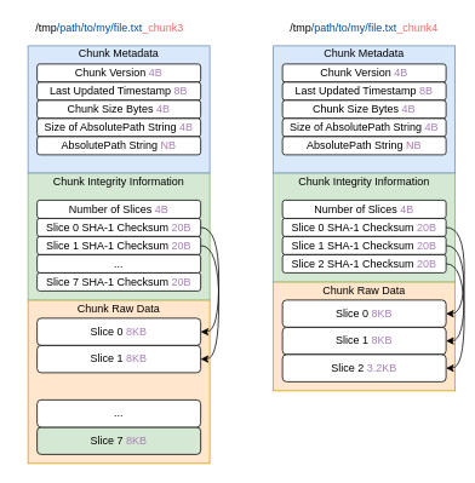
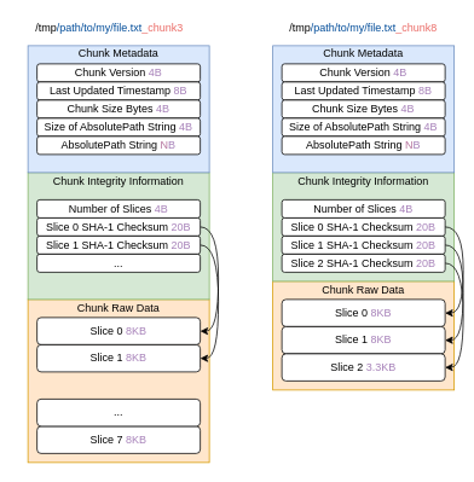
  <mxCell id="0" />
  <mxCell id="1" parent="0" />
  <mxCell id="2" value="" style="rounded=0;whiteSpace=wrap;html=1;fillColor=#ffe6cc;strokeColor=#d79b00;" parent="1" vertex="1"><mxGeometry x="30" y="330" width="200" height="180" as="geometry" /></mxCell>
  <mxCell id="3" value="" style="rounded=0;whiteSpace=wrap;html=1;fillColor=#d5e8d4;strokeColor=#82b366;" parent="1" vertex="1"><mxGeometry x="30" y="190" width="200" height="140" as="geometry" /></mxCell>
  <mxCell id="4" value="" style="rounded=0;whiteSpace=wrap;html=1;fillColor=#dae8fc;strokeColor=#6c8ebf;" parent="1" vertex="1"><mxGeometry x="30" y="50" width="200" height="140" as="geometry" /></mxCell>
  <mxCell id="5" value="Chunk Raw Data" style="text;html=1;strokeColor=none;fillColor=none;align=center;verticalAlign=middle;whiteSpace=wrap;rounded=0;" parent="1" vertex="1"><mxGeometry x="30" y="330" width="200" height="20" as="geometry" /></mxCell>
  <mxCell id="6" value="Chunk Integrity Information" style="text;html=1;strokeColor=none;fillColor=none;align=center;verticalAlign=middle;whiteSpace=wrap;rounded=0;" parent="1" vertex="1"><mxGeometry x="30" y="190" width="200" height="20" as="geometry" /></mxCell>
  <mxCell id="7" value="Chunk Metadata" style="text;html=1;strokeColor=none;fillColor=none;align=center;verticalAlign=middle;whiteSpace=wrap;rounded=0;" parent="1" vertex="1"><mxGeometry x="30" y="50" width="200" height="15" as="geometry" /></mxCell>
  <mxCell id="8" value="Slice 0 &lt;font color=&quot;#a680b8&quot;&gt;8KB&lt;/font&gt;" style="rounded=1;whiteSpace=wrap;html=1;" parent="1" vertex="1"><mxGeometry x="40" y="350" width="180" height="30" as="geometry" /></mxCell>
  <mxCell id="9" value="Slice 1 &lt;font color=&quot;#a680b8&quot;&gt;8KB&lt;/font&gt;" style="rounded=1;whiteSpace=wrap;html=1;" parent="1" vertex="1"><mxGeometry x="40" y="380" width="180" height="30" as="geometry" /></mxCell>
- <mxCell id="10" value="Slice 7 &lt;font color=&quot;#a680b8&quot;&gt;8KB&lt;/font&gt;" style="rounded=1;whiteSpace=wrap;html=1;fillColor=#d5e8d4;" parent="1" vertex="1"><mxGeometry x="40" y="470" width="180" height="30" as="geometry" /></mxCell>
+ <mxCell id="10" value="Slice 7 &lt;font color=&quot;#a680b8&quot;&gt;8KB&lt;/font&gt;" style="rounded=1;whiteSpace=wrap;html=1;" parent="1" vertex="1"><mxGeometry x="40" y="470" width="180" height="30" as="geometry" /></mxCell>
  <mxCell id="11" value="..." style="rounded=1;whiteSpace=wrap;html=1;" parent="1" vertex="1"><mxGeometry x="40" y="440" width="180" height="30" as="geometry" /></mxCell>
  <mxCell id="12" style="edgeStyle=orthogonalEdgeStyle;rounded=0;orthogonalLoop=1;jettySize=auto;html=1;exitX=1;exitY=0.5;exitDx=0;exitDy=0;entryX=1;entryY=0.5;entryDx=0;entryDy=0;curved=1;" parent="1" source="13" target="8" edge="1"><mxGeometry relative="1" as="geometry" /></mxCell>
  <mxCell id="13" value="Slice 0 SHA-1 Checksum &lt;font color=&quot;#a680b8&quot;&gt;20B&lt;/font&gt;" style="rounded=1;whiteSpace=wrap;html=1;" parent="1" vertex="1"><mxGeometry x="40" y="240" width="180" height="20" as="geometry" /></mxCell>
  <mxCell id="14" style="edgeStyle=orthogonalEdgeStyle;curved=1;rounded=0;orthogonalLoop=1;jettySize=auto;html=1;exitX=1;exitY=0.5;exitDx=0;exitDy=0;entryX=1;entryY=0.5;entryDx=0;entryDy=0;" parent="1" source="15" target="9" edge="1"><mxGeometry relative="1" as="geometry" /></mxCell>
  <mxCell id="15" value="Slice 1 SHA-1 Checksum&amp;nbsp;&lt;span style=&quot;color: rgb(166 , 128 , 184)&quot;&gt;20B&lt;/span&gt;" style="rounded=1;whiteSpace=wrap;html=1;" parent="1" vertex="1"><mxGeometry x="40" y="260" width="180" height="20" as="geometry" /></mxCell>
- <mxCell id="16" value="Slice 7 SHA-1 Checksum&amp;nbsp;&lt;span style=&quot;color: rgb(166 , 128 , 184)&quot;&gt;20B&lt;/span&gt;" style="rounded=1;whiteSpace=wrap;html=1;" parent="1" vertex="1"><mxGeometry x="40" y="300" width="180" height="20" as="geometry" /></mxCell>
  <mxCell id="17" value="..." style="rounded=1;whiteSpace=wrap;html=1;" parent="1" vertex="1"><mxGeometry x="40" y="280" width="180" height="20" as="geometry" /></mxCell>
  <mxCell id="18" value="Chunk Version&amp;nbsp;&lt;span style=&quot;color: rgb(166 , 128 , 184)&quot;&gt;4B&lt;/span&gt;" style="rounded=1;whiteSpace=wrap;html=1;" parent="1" vertex="1"><mxGeometry x="40" y="70" width="180" height="20" as="geometry" /></mxCell>
  <mxCell id="19" value="Last Updated Timestamp&amp;nbsp;&lt;span style=&quot;color: rgb(166 , 128 , 184)&quot;&gt;8B&lt;/span&gt;" style="rounded=1;whiteSpace=wrap;html=1;" parent="1" vertex="1"><mxGeometry x="40" y="90" width="180" height="20" as="geometry" /></mxCell>
  <mxCell id="20" value="/tmp&lt;font color=&quot;#004c99&quot;&gt;/path/to/my/file.txt&lt;/font&gt;&lt;font color=&quot;#ea6b66&quot;&gt;_chunk3&lt;/font&gt;" style="text;html=1;strokeColor=none;fillColor=none;align=center;verticalAlign=middle;whiteSpace=wrap;rounded=0;" parent="1" vertex="1"><mxGeometry x="20" y="20" width="200" height="20" as="geometry" /></mxCell>
  <mxCell id="21" value="Number of Slices&amp;nbsp;&lt;span style=&quot;color: rgb(166 , 128 , 184)&quot;&gt;4B&lt;/span&gt;" style="rounded=1;whiteSpace=wrap;html=1;" parent="1" vertex="1"><mxGeometry x="40" y="220" width="180" height="20" as="geometry" /></mxCell>
  <mxCell id="22" value="" style="rounded=0;whiteSpace=wrap;html=1;fillColor=#ffe6cc;strokeColor=#d79b00;" parent="1" vertex="1"><mxGeometry x="300" y="310" width="200" height="120" as="geometry" /></mxCell>
  <mxCell id="23" value="" style="rounded=0;whiteSpace=wrap;html=1;fillColor=#d5e8d4;strokeColor=#82b366;" parent="1" vertex="1"><mxGeometry x="300" y="190" width="200" height="120" as="geometry" /></mxCell>
  <mxCell id="24" value="" style="rounded=0;whiteSpace=wrap;html=1;fillColor=#dae8fc;strokeColor=#6c8ebf;" parent="1" vertex="1"><mxGeometry x="300" y="50" width="200" height="140" as="geometry" /></mxCell>
  <mxCell id="25" value="Chunk Raw Data" style="text;html=1;strokeColor=none;fillColor=none;align=center;verticalAlign=middle;whiteSpace=wrap;rounded=0;" parent="1" vertex="1"><mxGeometry x="300" y="310" width="200" height="20" as="geometry" /></mxCell>
  <mxCell id="26" value="Chunk Integrity Information" style="text;html=1;strokeColor=none;fillColor=none;align=center;verticalAlign=middle;whiteSpace=wrap;rounded=0;" parent="1" vertex="1"><mxGeometry x="300" y="190" width="200" height="20" as="geometry" /></mxCell>
  <mxCell id="27" value="Chunk Metadata" style="text;html=1;strokeColor=none;fillColor=none;align=center;verticalAlign=middle;whiteSpace=wrap;rounded=0;" parent="1" vertex="1"><mxGeometry x="300" y="50" width="200" height="15" as="geometry" /></mxCell>
  <mxCell id="28" value="Slice 0&amp;nbsp;&lt;span style=&quot;color: rgb(166 , 128 , 184)&quot;&gt;8KB&lt;/span&gt;" style="rounded=1;whiteSpace=wrap;html=1;" parent="1" vertex="1"><mxGeometry x="310" y="330" width="180" height="30" as="geometry" /></mxCell>
  <mxCell id="29" value="Slice 1&amp;nbsp;&lt;span style=&quot;color: rgb(166 , 128 , 184)&quot;&gt;8KB&lt;/span&gt;" style="rounded=1;whiteSpace=wrap;html=1;" parent="1" vertex="1"><mxGeometry x="310" y="360" width="180" height="30" as="geometry" /></mxCell>
- <mxCell id="30" value="Slice 2&amp;nbsp;&lt;span style=&quot;color: rgb(166 , 128 , 184)&quot;&gt;3.2KB&lt;/span&gt;" style="rounded=1;whiteSpace=wrap;html=1;" parent="1" vertex="1"><mxGeometry x="310" y="390" width="180" height="30" as="geometry" /></mxCell>
+ <mxCell id="30" value="Slice 2&amp;nbsp;&lt;span style=&quot;color: rgb(166 , 128 , 184)&quot;&gt;3.3KB&lt;/span&gt;" style="rounded=1;whiteSpace=wrap;html=1;" parent="1" vertex="1"><mxGeometry x="310" y="390" width="180" height="30" as="geometry" /></mxCell>
  <mxCell id="31" style="edgeStyle=orthogonalEdgeStyle;rounded=0;orthogonalLoop=1;jettySize=auto;html=1;exitX=1;exitY=0.5;exitDx=0;exitDy=0;entryX=1;entryY=0.5;entryDx=0;entryDy=0;curved=1;" parent="1" source="32" target="28" edge="1"><mxGeometry relative="1" as="geometry" /></mxCell>
  <mxCell id="32" value="Slice 0 SHA-1 Checksum&amp;nbsp;&lt;span style=&quot;color: rgb(166 , 128 , 184)&quot;&gt;20B&lt;/span&gt;" style="rounded=1;whiteSpace=wrap;html=1;" parent="1" vertex="1"><mxGeometry x="310" y="240" width="180" height="20" as="geometry" /></mxCell>
  <mxCell id="33" style="edgeStyle=orthogonalEdgeStyle;curved=1;rounded=0;orthogonalLoop=1;jettySize=auto;html=1;exitX=1;exitY=0.5;exitDx=0;exitDy=0;entryX=1;entryY=0.5;entryDx=0;entryDy=0;" parent="1" source="34" target="29" edge="1"><mxGeometry relative="1" as="geometry" /></mxCell>
  <mxCell id="34" value="Slice 1 SHA-1 Checksum&amp;nbsp;&lt;span style=&quot;color: rgb(166 , 128 , 184)&quot;&gt;20B&lt;/span&gt;" style="rounded=1;whiteSpace=wrap;html=1;" parent="1" vertex="1"><mxGeometry x="310" y="260" width="180" height="20" as="geometry" /></mxCell>
  <mxCell id="35" value="Chunk Version&amp;nbsp;&lt;span style=&quot;color: rgb(166 , 128 , 184)&quot;&gt;4B&lt;/span&gt;" style="rounded=1;whiteSpace=wrap;html=1;" parent="1" vertex="1"><mxGeometry x="310" y="70" width="180" height="20" as="geometry" /></mxCell>
  <mxCell id="36" value="Last Updated Timestamp&amp;nbsp;&lt;span style=&quot;color: rgb(166 , 128 , 184)&quot;&gt;8B&lt;/span&gt;" style="rounded=1;whiteSpace=wrap;html=1;" parent="1" vertex="1"><mxGeometry x="310" y="90" width="180" height="20" as="geometry" /></mxCell>
- <mxCell id="37" value="/tmp&lt;font color=&quot;#004c99&quot;&gt;/path/to/my/file.txt&lt;/font&gt;&lt;font color=&quot;#ea6b66&quot;&gt;_chunk4&lt;br&gt;&lt;/font&gt;" style="text;html=1;strokeColor=none;fillColor=none;align=center;verticalAlign=middle;whiteSpace=wrap;rounded=0;" parent="1" vertex="1"><mxGeometry x="300" y="20" width="200" height="20" as="geometry" /></mxCell>
+ <mxCell id="37" value="/tmp&lt;font color=&quot;#004c99&quot;&gt;/path/to/my/file.txt&lt;/font&gt;&lt;font color=&quot;#ea6b66&quot;&gt;_chunk8&lt;br&gt;&lt;/font&gt;" style="text;html=1;strokeColor=none;fillColor=none;align=center;verticalAlign=middle;whiteSpace=wrap;rounded=0;" parent="1" vertex="1"><mxGeometry x="300" y="20" width="200" height="20" as="geometry" /></mxCell>
  <mxCell id="38" value="Number of Slices&amp;nbsp;&lt;span style=&quot;color: rgb(166 , 128 , 184)&quot;&gt;4B&lt;/span&gt;" style="rounded=1;whiteSpace=wrap;html=1;" parent="1" vertex="1"><mxGeometry x="310" y="220" width="180" height="20" as="geometry" /></mxCell>
  <mxCell id="39" style="edgeStyle=orthogonalEdgeStyle;curved=1;rounded=0;orthogonalLoop=1;jettySize=auto;html=1;exitX=1;exitY=0.5;exitDx=0;exitDy=0;entryX=1;entryY=0.5;entryDx=0;entryDy=0;" parent="1" source="40" target="30" edge="1"><mxGeometry relative="1" as="geometry" /></mxCell>
  <mxCell id="40" value="Slice 2 SHA-1 Checksum&amp;nbsp;&lt;span style=&quot;color: rgb(166 , 128 , 184)&quot;&gt;20B&lt;/span&gt;" style="rounded=1;whiteSpace=wrap;html=1;" parent="1" vertex="1"><mxGeometry x="310" y="280" width="180" height="20" as="geometry" /></mxCell>
  <mxCell id="41" value="Chunk Size Bytes &lt;font color=&quot;#a680b8&quot;&gt;4B&lt;/font&gt;" style="rounded=1;whiteSpace=wrap;html=1;" parent="1" vertex="1"><mxGeometry x="40" y="110" width="180" height="20" as="geometry" /></mxCell>
  <mxCell id="42" value="Chunk Size Bytes &lt;font color=&quot;#a680b8&quot;&gt;4B&lt;/font&gt;" style="rounded=1;whiteSpace=wrap;html=1;" parent="1" vertex="1"><mxGeometry x="310" y="110" width="180" height="20" as="geometry" /></mxCell>
  <mxCell id="43" value="Size of AbsolutePath String&amp;nbsp;&lt;font color=&quot;#a680b8&quot;&gt;4B&lt;/font&gt;" style="rounded=1;whiteSpace=wrap;html=1;" vertex="1" parent="1"><mxGeometry x="40" y="130" width="180" height="20" as="geometry" /></mxCell>
  <mxCell id="44" value="AbsolutePath String &lt;font color=&quot;#b5739d&quot;&gt;N&lt;/font&gt;&lt;font color=&quot;#a680b8&quot;&gt;B&lt;/font&gt;" style="rounded=1;whiteSpace=wrap;html=1;" vertex="1" parent="1"><mxGeometry x="40" y="150" width="180" height="20" as="geometry" /></mxCell>
  <mxCell id="45" value="Size of AbsolutePath String&amp;nbsp;&lt;font color=&quot;#a680b8&quot;&gt;4B&lt;/font&gt;" style="rounded=1;whiteSpace=wrap;html=1;" vertex="1" parent="1"><mxGeometry x="310" y="130" width="180" height="20" as="geometry" /></mxCell>
  <mxCell id="46" value="AbsolutePath String &lt;font color=&quot;#b5739d&quot;&gt;N&lt;/font&gt;&lt;font color=&quot;#a680b8&quot;&gt;B&lt;/font&gt;" style="rounded=1;whiteSpace=wrap;html=1;" vertex="1" parent="1"><mxGeometry x="310" y="150" width="180" height="20" as="geometry" /></mxCell>
